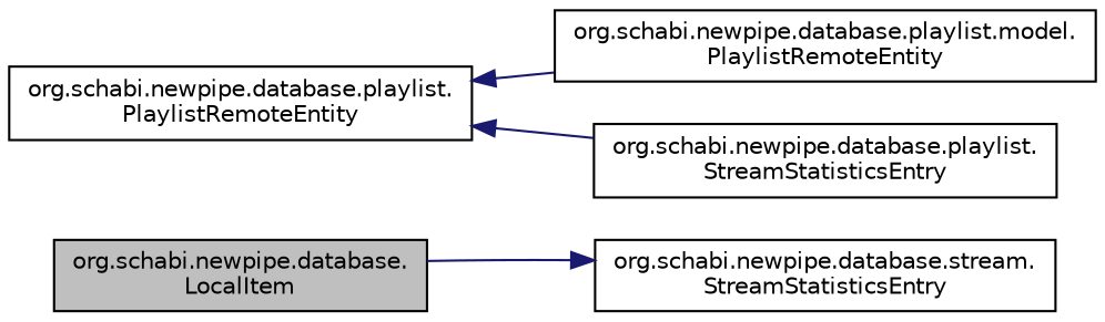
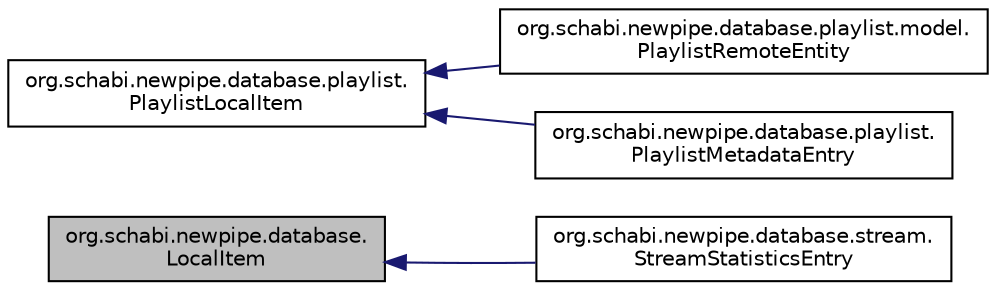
  digraph {
    rankdir=LR
    node [color=black fillcolor=white fontname=Helvetica fontsize=10 shape=record style=filled]
    edge [color=midnightblue dir=back fontname=Helvetica fontsize=10 labelfontname=Helvetica labelfontsize=10 style=solid]
    n1 [fillcolor=grey75 fontcolor=black height=0.2 label="org.schabi.newpipe.database.\lLocalItem" width=0.4]
    n2 [height=0.2 label="org.schabi.newpipe.database.stream.\lStreamStatisticsEntry" width=0.4]
-   n3 [height=0.2 label="org.schabi.newpipe.database.playlist.\lPlaylistRemoteEntity" width=0.4]
+   n3 [height=0.2 label="org.schabi.newpipe.database.playlist.\lPlaylistLocalItem" width=0.4]
    n4 [height=0.2 label="org.schabi.newpipe.database.playlist.model.\lPlaylistRemoteEntity" width=0.4]
-   n5 [height=0.2 label="org.schabi.newpipe.database.playlist.\lStreamStatisticsEntry" width=0.4]
-   n2 -> n1
+   n5 [height=0.2 label="org.schabi.newpipe.database.playlist.\lPlaylistMetadataEntry" width=0.4]
+   n1 -> n2
    n3 -> n4
    n3 -> n5
  }
